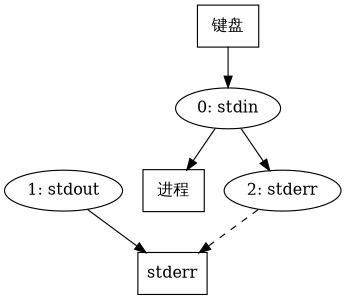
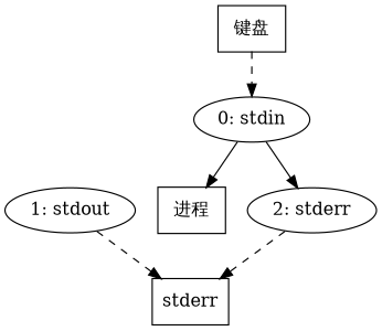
  digraph {
    rankdir=TB
    edge [style=dashed]
    n1 [label="0: stdin"]
    n2 [label="进程" shape=record]
    n3 [label="2: stderr"]
    n4 [label="1: stdout"]
    n5 [label=stderr shape=record]
    n6 [label="键盘" shape=record]
    n1 -> n2 [style=""]
    n1 -> n3 [style=""]
    n3 -> n5
-   n4 -> n5 [style=solid]
-   n6 -> n1 [style=solid]
+   n4 -> n5
+   n6 -> n1
  }
